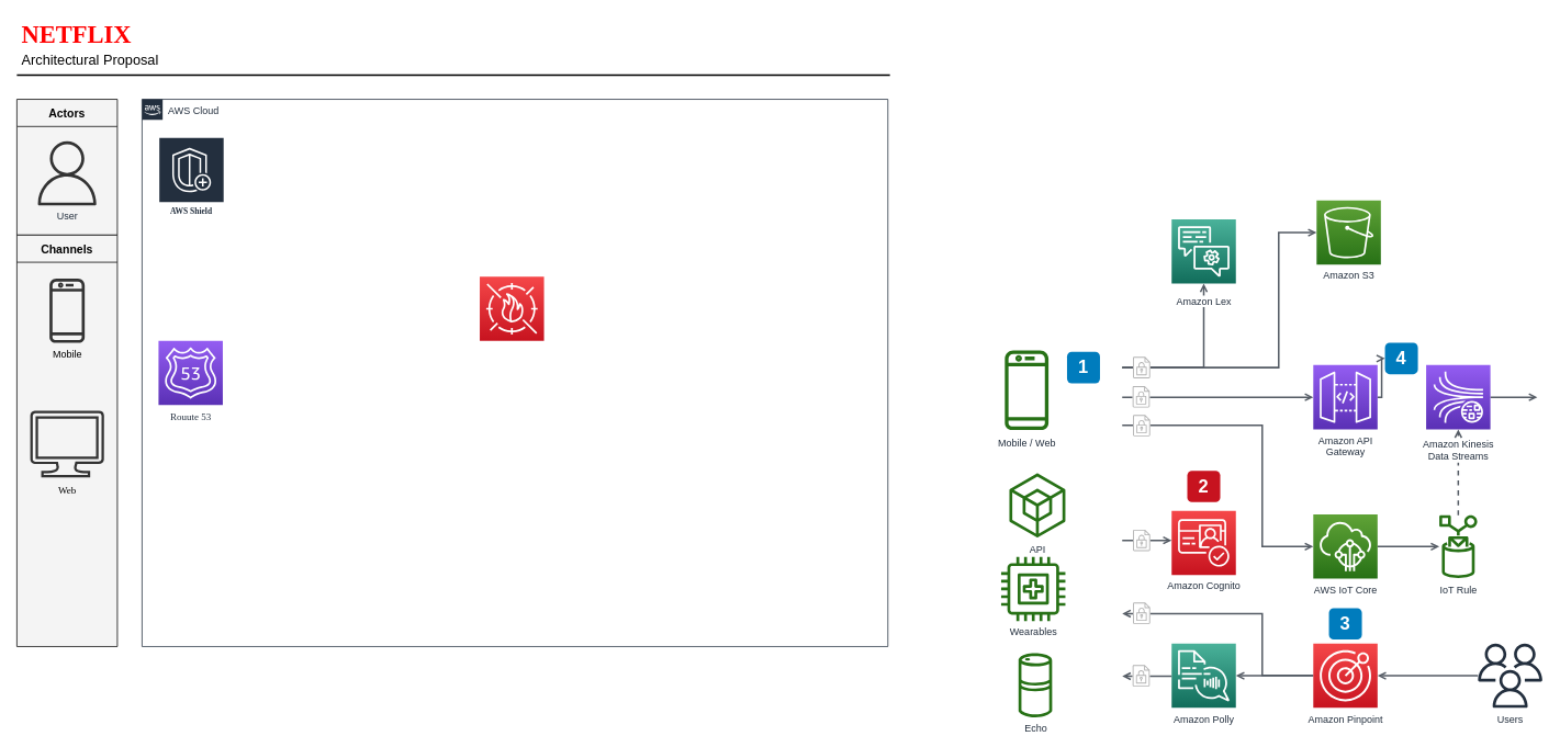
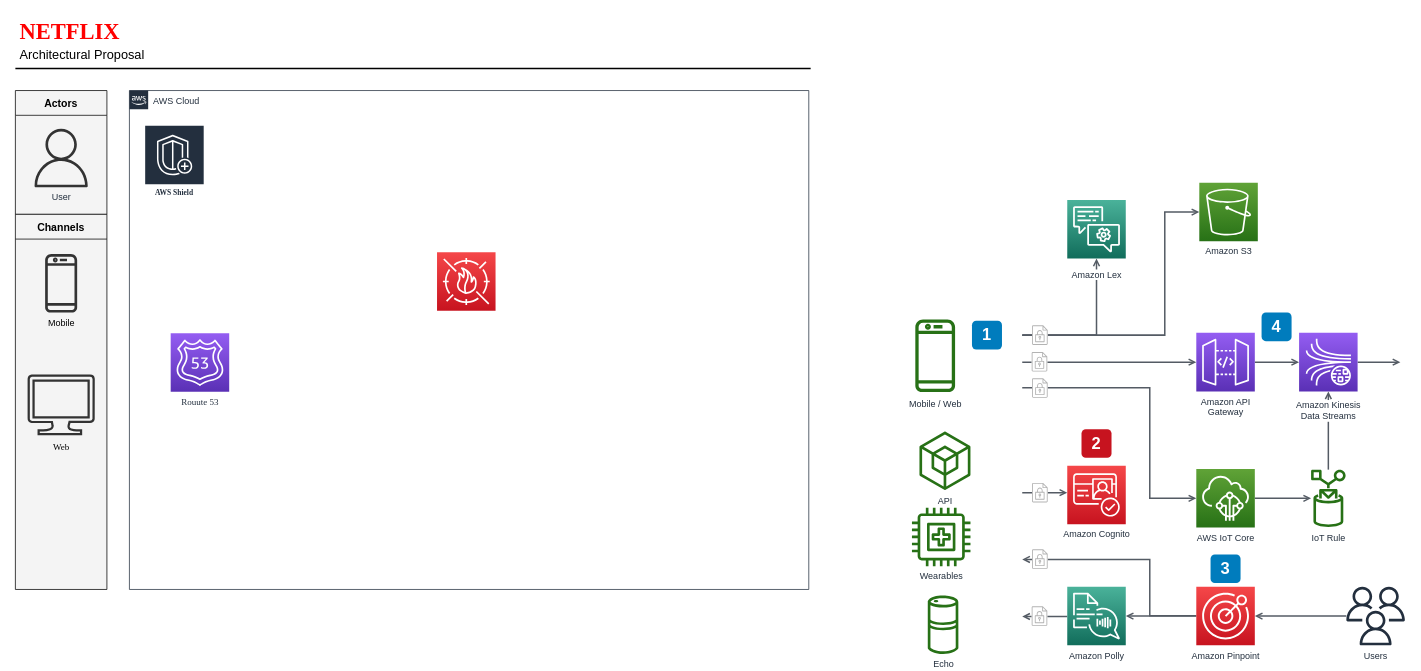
  <mxCell id="0" />
  <mxCell id="1" parent="0" />
  <mxCell id="2" value="AWS Cloud" style="points=[[0,0],[0.25,0],[0.5,0],[0.75,0],[1,0],[1,0.25],[1,0.5],[1,0.75],[1,1],[0.75,1],[0.5,1],[0.25,1],[0,1],[0,0.75],[0,0.5],[0,0.25]];outlineConnect=0;gradientColor=none;html=1;whiteSpace=wrap;fontSize=12;fontStyle=0;shape=mxgraph.aws4.group;grIcon=mxgraph.aws4.group_aws_cloud_alt;strokeColor=#232F3E;fillColor=none;verticalAlign=top;align=left;spacingLeft=30;fontColor=#232F3E;dashed=0;container=1;pointerEvents=0;collapsible=0;recursiveResize=0;" parent="1" vertex="1"><mxGeometry x="172" y="120" width="905.5" height="665" as="geometry" /></mxCell>
  <mxCell id="3" value="AWS Shield" style="sketch=0;outlineConnect=0;fontColor=#232F3E;gradientColor=none;strokeColor=#ffffff;fillColor=#232F3E;dashed=0;verticalLabelPosition=middle;verticalAlign=bottom;align=center;html=1;whiteSpace=wrap;fontSize=10;fontStyle=1;spacing=3;shape=mxgraph.aws4.productIcon;prIcon=mxgraph.aws4.shield;labelBorderColor=none;fillStyle=auto;strokeWidth=3;fontFamily=Tahoma;" vertex="1" parent="2"><mxGeometry x="20" y="46" width="80" height="100" as="geometry" /></mxCell>
- <mxCell id="4" value="Rouute 53" style="sketch=0;points=[[0,0,0],[0.25,0,0],[0.5,0,0],[0.75,0,0],[1,0,0],[0,1,0],[0.25,1,0],[0.5,1,0],[0.75,1,0],[1,1,0],[0,0.25,0],[0,0.5,0],[0,0.75,0],[1,0.25,0],[1,0.5,0],[1,0.75,0]];outlineConnect=0;fontColor=#232F3E;gradientColor=#945DF2;gradientDirection=north;fillColor=#5A30B5;strokeColor=#ffffff;dashed=0;verticalLabelPosition=bottom;verticalAlign=top;align=center;html=1;fontSize=12;fontStyle=0;aspect=fixed;shape=mxgraph.aws4.resourceIcon;resIcon=mxgraph.aws4.route_53;labelBorderColor=none;fillStyle=auto;strokeWidth=3;fontFamily=Tahoma;" vertex="1" parent="2"><mxGeometry x="20" y="293.5" width="78" height="78" as="geometry" /></mxCell>
+ <mxCell id="4" value="Rouute 53" style="sketch=0;points=[[0,0,0],[0.25,0,0],[0.5,0,0],[0.75,0,0],[1,0,0],[0,1,0],[0.25,1,0],[0.5,1,0],[0.75,1,0],[1,1,0],[0,0.25,0],[0,0.5,0],[0,0.75,0],[1,0.25,0],[1,0.5,0],[1,0.75,0]];outlineConnect=0;fontColor=#232F3E;gradientColor=#945DF2;gradientDirection=north;fillColor=#5A30B5;strokeColor=#ffffff;dashed=0;verticalLabelPosition=bottom;verticalAlign=top;align=center;html=1;fontSize=12;fontStyle=0;aspect=fixed;shape=mxgraph.aws4.resourceIcon;resIcon=mxgraph.aws4.route_53;labelBorderColor=none;fillStyle=auto;strokeWidth=3;fontFamily=Tahoma;" vertex="1" parent="2"><mxGeometry x="55" y="323.5" width="78" height="78" as="geometry" /></mxCell>
  <mxCell id="5" value="" style="sketch=0;points=[[0,0,0],[0.25,0,0],[0.5,0,0],[0.75,0,0],[1,0,0],[0,1,0],[0.25,1,0],[0.5,1,0],[0.75,1,0],[1,1,0],[0,0.25,0],[0,0.5,0],[0,0.75,0],[1,0.25,0],[1,0.5,0],[1,0.75,0]];outlineConnect=0;fontColor=#232F3E;gradientColor=#F54749;gradientDirection=north;fillColor=#C7131F;strokeColor=#ffffff;dashed=0;verticalLabelPosition=bottom;verticalAlign=top;align=center;html=1;fontSize=12;fontStyle=0;aspect=fixed;shape=mxgraph.aws4.resourceIcon;resIcon=mxgraph.aws4.waf;labelBorderColor=none;fillStyle=auto;strokeWidth=3;fontFamily=Tahoma;" vertex="1" parent="2"><mxGeometry x="410" y="215.5" width="78" height="78" as="geometry" /></mxCell>
  <mxCell id="6" value="&lt;font color=&quot;#ff0000&quot;&gt;NETFLIX&lt;/font&gt;" style="text;html=1;resizable=0;points=[];autosize=1;align=left;verticalAlign=top;spacingTop=-4;fontSize=30;fontStyle=1;fontFamily=Tahoma;" parent="1" vertex="1"><mxGeometry x="24" y="20.5" width="150" height="50" as="geometry" /></mxCell>
  <mxCell id="7" value="&lt;span style=&quot;font-size: 17px;&quot;&gt;Architectural Proposal&amp;nbsp;&lt;/span&gt;" style="text;html=1;resizable=0;points=[];autosize=1;align=left;verticalAlign=top;spacingTop=-4;fontSize=17;" parent="1" vertex="1"><mxGeometry x="24" y="59.5" width="190" height="30" as="geometry" /></mxCell>
  <mxCell id="8" value="" style="line;strokeWidth=2;html=1;fontSize=14;" parent="1" vertex="1"><mxGeometry x="20" y="85.5" width="1060" height="10" as="geometry" /></mxCell>
  <mxCell id="9" style="edgeStyle=elbowEdgeStyle;rounded=0;orthogonalLoop=1;jettySize=auto;html=1;endArrow=open;endFill=0;strokeColor=#545B64;strokeWidth=2;fontSize=14;" edge="1" parent="1" target="28"><mxGeometry relative="1" as="geometry"><mxPoint x="1362" y="446" as="sourcePoint" /><Array as="points"><mxPoint x="1461" y="386" /></Array></mxGeometry></mxCell>
  <mxCell id="10" style="edgeStyle=elbowEdgeStyle;rounded=0;orthogonalLoop=1;jettySize=auto;html=1;endArrow=open;endFill=0;strokeColor=#545B64;strokeWidth=2;fontSize=14;" edge="1" parent="1" target="30"><mxGeometry relative="1" as="geometry"><mxPoint x="1362" y="482" as="sourcePoint" /></mxGeometry></mxCell>
- <mxCell id="11" value="" style="edgeStyle=elbowEdgeStyle;rounded=0;orthogonalLoop=1;jettySize=auto;html=1;endArrow=open;endFill=0;strokeColor=#545B64;strokeWidth=2;fontSize=14;" edge="1" parent="1" source="30" target="27"><mxGeometry relative="1" as="geometry" /></mxCell>
+ <mxCell id="11" value="" style="edgeStyle=elbowEdgeStyle;rounded=0;orthogonalLoop=1;jettySize=auto;html=1;endArrow=open;endFill=0;strokeColor=#545B64;strokeWidth=2;fontSize=14;" edge="1" parent="1" source="30" target="31"><mxGeometry relative="1" as="geometry" /></mxCell>
  <mxCell id="12" value="" style="edgeStyle=elbowEdgeStyle;rounded=0;orthogonalLoop=1;jettySize=auto;html=1;endArrow=open;endFill=0;strokeColor=#545B64;strokeWidth=2;fontSize=14;" edge="1" parent="1" source="31"><mxGeometry relative="1" as="geometry"><mxPoint x="1866.001" y="482" as="targetPoint" /></mxGeometry></mxCell>
  <mxCell id="13" value="" style="edgeStyle=elbowEdgeStyle;rounded=0;orthogonalLoop=1;jettySize=auto;html=1;endArrow=open;endFill=0;strokeColor=#545B64;strokeWidth=2;fontSize=14;elbow=vertical;" edge="1" parent="1" source="33"><mxGeometry relative="1" as="geometry"><mxPoint x="1362" y="821" as="targetPoint" /></mxGeometry></mxCell>
  <mxCell id="14" value="" style="edgeStyle=elbowEdgeStyle;rounded=0;orthogonalLoop=1;jettySize=auto;html=1;endArrow=open;endFill=0;strokeColor=#545B64;strokeWidth=2;fontSize=14;" edge="1" parent="1" source="34" target="36"><mxGeometry relative="1" as="geometry" /></mxCell>
  <mxCell id="15" value="" style="edgeStyle=elbowEdgeStyle;rounded=0;orthogonalLoop=1;jettySize=auto;html=1;endArrow=open;endFill=0;strokeColor=#545B64;strokeWidth=2;fontSize=14;" edge="1" parent="1"><mxGeometry relative="1" as="geometry"><mxPoint x="1594" y="820" as="sourcePoint" /><mxPoint x="1362" y="745" as="targetPoint" /><Array as="points"><mxPoint x="1532" y="785" /></Array></mxGeometry></mxCell>
  <mxCell id="16" value="" style="edgeStyle=elbowEdgeStyle;rounded=0;orthogonalLoop=1;jettySize=auto;html=1;endArrow=open;endFill=0;strokeColor=#545B64;strokeWidth=2;fontSize=14;" edge="1" parent="1"><mxGeometry relative="1" as="geometry"><mxPoint x="1594" y="820.5" as="sourcePoint" /><mxPoint x="1500" y="820.5" as="targetPoint" /></mxGeometry></mxCell>
- <mxCell id="17" value="" style="edgeStyle=elbowEdgeStyle;rounded=0;orthogonalLoop=1;jettySize=auto;html=1;endArrow=open;endFill=0;strokeColor=#545B64;strokeWidth=2;fontSize=14;dashed=1;" edge="1" parent="1" source="36" target="31"><mxGeometry relative="1" as="geometry" /></mxCell>
+ <mxCell id="17" value="" style="edgeStyle=elbowEdgeStyle;rounded=0;orthogonalLoop=1;jettySize=auto;html=1;endArrow=open;endFill=0;strokeColor=#545B64;strokeWidth=2;fontSize=14;" edge="1" parent="1" source="36" target="31"><mxGeometry relative="1" as="geometry" /></mxCell>
  <mxCell id="18" value="" style="edgeStyle=elbowEdgeStyle;rounded=0;orthogonalLoop=1;jettySize=auto;html=1;endArrow=open;endFill=0;strokeColor=#545B64;strokeWidth=2;fontSize=14;" edge="1" parent="1" source="37" target="35"><mxGeometry relative="1" as="geometry" /></mxCell>
  <mxCell id="19" style="edgeStyle=elbowEdgeStyle;rounded=0;orthogonalLoop=1;jettySize=auto;html=1;endArrow=open;endFill=0;strokeColor=#545B64;strokeWidth=2;fontSize=14;exitX=1;exitY=0.5;exitDx=0;exitDy=0;elbow=vertical;" edge="1" parent="1" target="32"><mxGeometry relative="1" as="geometry"><mxPoint x="1362" y="656" as="sourcePoint" /><mxPoint x="1604" y="492" as="targetPoint" /></mxGeometry></mxCell>
  <mxCell id="20" style="edgeStyle=elbowEdgeStyle;rounded=0;orthogonalLoop=1;jettySize=auto;html=1;endArrow=open;endFill=0;strokeColor=#545B64;strokeWidth=2;fontSize=14;" edge="1" parent="1" target="34"><mxGeometry relative="1" as="geometry"><mxPoint x="1362" y="516" as="sourcePoint" /><mxPoint x="1604" y="492" as="targetPoint" /><Array as="points"><mxPoint x="1532" y="576" /></Array></mxGeometry></mxCell>
  <mxCell id="21" style="edgeStyle=elbowEdgeStyle;rounded=0;orthogonalLoop=1;jettySize=auto;html=1;endArrow=open;endFill=0;strokeColor=#545B64;strokeWidth=2;fontSize=14;" edge="1" parent="1" target="29"><mxGeometry relative="1" as="geometry"><mxPoint x="1362" y="446" as="sourcePoint" /><mxPoint x="1471" y="354" as="targetPoint" /><Array as="points"><mxPoint x="1552" y="376" /></Array></mxGeometry></mxCell>
  <mxCell id="22" value="Mobile / Web" style="outlineConnect=0;fontColor=#232F3E;gradientColor=none;strokeColor=none;fillColor=#277116;dashed=0;verticalLabelPosition=bottom;verticalAlign=top;align=center;html=1;fontSize=12;fontStyle=0;shape=mxgraph.aws4.mobile_client;labelBackgroundColor=none;" vertex="1" parent="1"><mxGeometry x="1219.5" y="423.5" width="53" height="100" as="geometry" /></mxCell>
  <mxCell id="23" value="Wearables" style="outlineConnect=0;fontColor=#232F3E;gradientColor=none;fillColor=#277116;strokeColor=none;dashed=0;verticalLabelPosition=bottom;verticalAlign=top;align=center;html=1;fontSize=12;fontStyle=0;aspect=fixed;pointerEvents=1;shape=mxgraph.aws4.medical_emergency;labelBackgroundColor=none;" vertex="1" parent="1"><mxGeometry x="1215" y="676" width="78" height="78" as="geometry" /></mxCell>
  <mxCell id="24" value="Echo" style="outlineConnect=0;fontColor=#232F3E;gradientColor=none;fillColor=#277116;strokeColor=none;dashed=0;verticalLabelPosition=bottom;verticalAlign=top;align=center;html=1;fontSize=12;fontStyle=0;aspect=fixed;pointerEvents=1;shape=mxgraph.aws4.echo;labelBackgroundColor=none;" vertex="1" parent="1"><mxGeometry x="1236" y="793" width="41" height="78" as="geometry" /></mxCell>
  <mxCell id="25" value="API" style="outlineConnect=0;fontColor=#232F3E;gradientColor=none;fillColor=#277116;strokeColor=none;dashed=0;verticalLabelPosition=bottom;verticalAlign=top;align=center;html=1;fontSize=12;fontStyle=0;aspect=fixed;pointerEvents=1;shape=mxgraph.aws4.external_sdk;labelBackgroundColor=none;" vertex="1" parent="1"><mxGeometry x="1225" y="574.5" width="68" height="78" as="geometry" /></mxCell>
  <mxCell id="26" value="1" style="rounded=1;whiteSpace=wrap;html=1;fillColor=#007CBD;strokeColor=none;fontColor=#FFFFFF;fontStyle=1;fontSize=22;labelBackgroundColor=none;" vertex="1" parent="1"><mxGeometry x="1295" y="427" width="40" height="38" as="geometry" /></mxCell>
  <mxCell id="27" value="4" style="rounded=1;whiteSpace=wrap;html=1;fillColor=#007CBD;strokeColor=none;fontColor=#FFFFFF;fontStyle=1;fontSize=22;labelBackgroundColor=none;" vertex="1" parent="1"><mxGeometry x="1681" y="416" width="40" height="38" as="geometry" /></mxCell>
  <mxCell id="28" value="Amazon Lex" style="outlineConnect=0;fontColor=#232F3E;gradientColor=#4AB29A;gradientDirection=north;fillColor=#116D5B;strokeColor=#ffffff;dashed=0;verticalLabelPosition=bottom;verticalAlign=top;align=center;html=1;fontSize=12;fontStyle=0;aspect=fixed;shape=mxgraph.aws4.resourceIcon;resIcon=mxgraph.aws4.lex;labelBackgroundColor=#ffffff;spacingTop=8;" vertex="1" parent="1"><mxGeometry x="1422" y="266" width="78" height="78" as="geometry" /></mxCell>
  <mxCell id="29" value="Amazon S3" style="outlineConnect=0;fontColor=#232F3E;gradientColor=#60A337;gradientDirection=north;fillColor=#277116;strokeColor=#ffffff;dashed=0;verticalLabelPosition=bottom;verticalAlign=top;align=center;html=1;fontSize=12;fontStyle=0;aspect=fixed;shape=mxgraph.aws4.resourceIcon;resIcon=mxgraph.aws4.s3;labelBackgroundColor=none;" vertex="1" parent="1"><mxGeometry x="1598" y="243" width="78" height="78" as="geometry" /></mxCell>
  <mxCell id="30" value="Amazon API&lt;br&gt;Gateway&lt;br&gt;" style="outlineConnect=0;fontColor=#232F3E;gradientColor=#945DF2;gradientDirection=north;fillColor=#5A30B5;strokeColor=#ffffff;dashed=0;verticalLabelPosition=bottom;verticalAlign=top;align=center;html=1;fontSize=12;fontStyle=0;aspect=fixed;shape=mxgraph.aws4.resourceIcon;resIcon=mxgraph.aws4.api_gateway;labelBackgroundColor=none;" vertex="1" parent="1"><mxGeometry x="1594" y="443" width="78" height="78" as="geometry" /></mxCell>
  <mxCell id="31" value="Amazon Kinesis&lt;br&gt;Data Streams&lt;br&gt;" style="outlineConnect=0;fontColor=#232F3E;gradientColor=#945DF2;gradientDirection=north;fillColor=#5A30B5;strokeColor=#ffffff;dashed=0;verticalLabelPosition=bottom;verticalAlign=top;align=center;html=1;fontSize=12;fontStyle=0;aspect=fixed;shape=mxgraph.aws4.resourceIcon;resIcon=mxgraph.aws4.kinesis_data_streams;labelBackgroundColor=#ffffff;spacingTop=5;" vertex="1" parent="1"><mxGeometry x="1731" y="443" width="78" height="78" as="geometry" /></mxCell>
  <mxCell id="32" value="Amazon Cognito" style="outlineConnect=0;fontColor=#232F3E;gradientColor=#F54749;gradientDirection=north;fillColor=#C7131F;strokeColor=#ffffff;dashed=0;verticalLabelPosition=bottom;verticalAlign=top;align=center;html=1;fontSize=12;fontStyle=0;aspect=fixed;shape=mxgraph.aws4.resourceIcon;resIcon=mxgraph.aws4.cognito;labelBackgroundColor=none;" vertex="1" parent="1"><mxGeometry x="1422" y="620" width="78" height="78" as="geometry" /></mxCell>
  <mxCell id="33" value="Amazon Polly" style="outlineConnect=0;fontColor=#232F3E;gradientColor=#4AB29A;gradientDirection=north;fillColor=#116D5B;strokeColor=#ffffff;dashed=0;verticalLabelPosition=bottom;verticalAlign=top;align=center;html=1;fontSize=12;fontStyle=0;aspect=fixed;shape=mxgraph.aws4.resourceIcon;resIcon=mxgraph.aws4.polly;labelBackgroundColor=none;" vertex="1" parent="1"><mxGeometry x="1422" y="781.5" width="78" height="78" as="geometry" /></mxCell>
  <mxCell id="34" value="AWS IoT Core" style="outlineConnect=0;fontColor=#232F3E;gradientColor=#60A337;gradientDirection=north;fillColor=#277116;strokeColor=#ffffff;dashed=0;verticalLabelPosition=bottom;verticalAlign=top;align=center;html=1;fontSize=12;fontStyle=0;aspect=fixed;shape=mxgraph.aws4.resourceIcon;resIcon=mxgraph.aws4.iot_core;labelBackgroundColor=none;" vertex="1" parent="1"><mxGeometry x="1594" y="624.5" width="78" height="78" as="geometry" /></mxCell>
  <mxCell id="35" value="Amazon Pinpoint" style="outlineConnect=0;fontColor=#232F3E;gradientColor=#F54749;gradientDirection=north;fillColor=#C7131F;strokeColor=#ffffff;dashed=0;verticalLabelPosition=bottom;verticalAlign=top;align=center;html=1;fontSize=12;fontStyle=0;aspect=fixed;shape=mxgraph.aws4.resourceIcon;resIcon=mxgraph.aws4.pinpoint;labelBackgroundColor=none;" vertex="1" parent="1"><mxGeometry x="1594" y="781.5" width="78" height="78" as="geometry" /></mxCell>
  <mxCell id="36" value="IoT Rule" style="outlineConnect=0;fontColor=#232F3E;gradientColor=none;fillColor=#277116;strokeColor=none;dashed=0;verticalLabelPosition=bottom;verticalAlign=top;align=center;html=1;fontSize=12;fontStyle=0;aspect=fixed;pointerEvents=1;shape=mxgraph.aws4.rule;labelBackgroundColor=none;" vertex="1" parent="1"><mxGeometry x="1747" y="624.5" width="46" height="78" as="geometry" /></mxCell>
  <mxCell id="37" value="Users&lt;br&gt;" style="outlineConnect=0;fontColor=#232F3E;gradientColor=none;fillColor=#232F3E;strokeColor=none;dashed=0;verticalLabelPosition=bottom;verticalAlign=top;align=center;html=1;fontSize=12;fontStyle=0;aspect=fixed;pointerEvents=1;shape=mxgraph.aws4.users;labelBackgroundColor=none;" vertex="1" parent="1"><mxGeometry x="1794" y="781.5" width="78" height="78" as="geometry" /></mxCell>
  <mxCell id="38" value="2" style="rounded=1;whiteSpace=wrap;html=1;fillColor=#c7131f;strokeColor=none;fontColor=#FFFFFF;fontStyle=1;fontSize=22;labelBackgroundColor=none;" vertex="1" parent="1"><mxGeometry x="1441" y="571.5" width="40" height="38" as="geometry" /></mxCell>
  <mxCell id="39" value="3" style="rounded=1;whiteSpace=wrap;html=1;fillColor=#007CBD;strokeColor=none;fontColor=#FFFFFF;fontStyle=1;fontSize=22;labelBackgroundColor=none;" vertex="1" parent="1"><mxGeometry x="1613" y="738.5" width="40" height="38" as="geometry" /></mxCell>
  <mxCell id="40" value="" style="group" vertex="1" connectable="0" parent="1"><mxGeometry x="1374.5" y="807.5" width="21" height="26" as="geometry" /></mxCell>
  <mxCell id="41" value="" style="rounded=0;whiteSpace=wrap;html=1;labelBackgroundColor=#ffffff;fontSize=14;align=center;strokeColor=none;" vertex="1" parent="40"><mxGeometry width="21" height="26" as="geometry" /></mxCell>
  <mxCell id="42" value="" style="outlineConnect=0;fontColor=#232F3E;gradientColor=none;fillColor=#B3B3B3;strokeColor=none;dashed=0;verticalLabelPosition=bottom;verticalAlign=top;align=center;html=1;fontSize=12;fontStyle=0;aspect=fixed;pointerEvents=1;shape=mxgraph.aws4.encrypted_data;labelBackgroundColor=#ffffff;" vertex="1" parent="40"><mxGeometry width="21" height="26" as="geometry" /></mxCell>
  <mxCell id="43" value="" style="group" vertex="1" connectable="0" parent="1"><mxGeometry x="1375" y="731.5" width="21" height="26" as="geometry" /></mxCell>
  <mxCell id="44" value="" style="rounded=0;whiteSpace=wrap;html=1;labelBackgroundColor=#ffffff;fontSize=14;align=center;strokeColor=none;" vertex="1" parent="43"><mxGeometry width="21" height="26" as="geometry" /></mxCell>
  <mxCell id="45" value="" style="outlineConnect=0;fontColor=#232F3E;gradientColor=none;fillColor=#B3B3B3;strokeColor=none;dashed=0;verticalLabelPosition=bottom;verticalAlign=top;align=center;html=1;fontSize=12;fontStyle=0;aspect=fixed;pointerEvents=1;shape=mxgraph.aws4.encrypted_data;labelBackgroundColor=#ffffff;" vertex="1" parent="43"><mxGeometry width="21" height="26" as="geometry" /></mxCell>
  <mxCell id="46" value="" style="group" vertex="1" connectable="0" parent="1"><mxGeometry x="1375" y="643" width="21" height="26" as="geometry" /></mxCell>
  <mxCell id="47" value="" style="rounded=0;whiteSpace=wrap;html=1;labelBackgroundColor=#ffffff;fontSize=14;align=center;strokeColor=none;" vertex="1" parent="46"><mxGeometry width="21" height="26" as="geometry" /></mxCell>
  <mxCell id="48" value="" style="outlineConnect=0;fontColor=#232F3E;gradientColor=none;fillColor=#B3B3B3;strokeColor=none;dashed=0;verticalLabelPosition=bottom;verticalAlign=top;align=center;html=1;fontSize=12;fontStyle=0;aspect=fixed;pointerEvents=1;shape=mxgraph.aws4.encrypted_data;labelBackgroundColor=#ffffff;" vertex="1" parent="46"><mxGeometry width="21" height="26" as="geometry" /></mxCell>
  <mxCell id="49" value="" style="group" vertex="1" connectable="0" parent="1"><mxGeometry x="1375" y="503.5" width="21" height="26" as="geometry" /></mxCell>
  <mxCell id="50" value="" style="rounded=0;whiteSpace=wrap;html=1;labelBackgroundColor=#ffffff;fontSize=14;align=center;strokeColor=none;" vertex="1" parent="49"><mxGeometry width="21" height="26" as="geometry" /></mxCell>
  <mxCell id="51" value="" style="outlineConnect=0;fontColor=#232F3E;gradientColor=none;fillColor=#B3B3B3;strokeColor=none;dashed=0;verticalLabelPosition=bottom;verticalAlign=top;align=center;html=1;fontSize=12;fontStyle=0;aspect=fixed;pointerEvents=1;shape=mxgraph.aws4.encrypted_data;labelBackgroundColor=#ffffff;" vertex="1" parent="49"><mxGeometry width="21" height="26" as="geometry" /></mxCell>
  <mxCell id="52" value="" style="group" vertex="1" connectable="0" parent="1"><mxGeometry x="1374.5" y="468.5" width="21" height="26" as="geometry" /></mxCell>
  <mxCell id="53" value="" style="rounded=0;whiteSpace=wrap;html=1;labelBackgroundColor=#ffffff;fontSize=14;align=center;strokeColor=none;" vertex="1" parent="52"><mxGeometry width="21" height="26" as="geometry" /></mxCell>
  <mxCell id="54" value="" style="outlineConnect=0;fontColor=#232F3E;gradientColor=none;fillColor=#B3B3B3;strokeColor=none;dashed=0;verticalLabelPosition=bottom;verticalAlign=top;align=center;html=1;fontSize=12;fontStyle=0;aspect=fixed;pointerEvents=1;shape=mxgraph.aws4.encrypted_data;labelBackgroundColor=#ffffff;" vertex="1" parent="52"><mxGeometry width="21" height="26" as="geometry" /></mxCell>
  <mxCell id="55" value="" style="group" vertex="1" connectable="0" parent="1"><mxGeometry x="1375" y="433" width="21" height="26" as="geometry" /></mxCell>
  <mxCell id="56" value="" style="rounded=0;whiteSpace=wrap;html=1;labelBackgroundColor=#ffffff;fontSize=14;align=center;strokeColor=none;" vertex="1" parent="55"><mxGeometry width="21" height="26" as="geometry" /></mxCell>
  <mxCell id="57" value="" style="outlineConnect=0;fontColor=#232F3E;gradientColor=none;fillColor=#B3B3B3;strokeColor=none;dashed=0;verticalLabelPosition=bottom;verticalAlign=top;align=center;html=1;fontSize=12;fontStyle=0;aspect=fixed;pointerEvents=1;shape=mxgraph.aws4.encrypted_data;labelBackgroundColor=#ffffff;" vertex="1" parent="55"><mxGeometry width="21" height="26" as="geometry" /></mxCell>
  <mxCell id="58" value="Actors" style="swimlane;fontSize=14;align=center;swimlaneFillColor=#f4f4f4;fillColor=#f4f4f4;startSize=33;container=1;pointerEvents=0;collapsible=0;recursiveResize=0;" vertex="1" parent="1"><mxGeometry x="20" y="120" width="122" height="165" as="geometry" /></mxCell>
  <mxCell id="59" value="User" style="outlineConnect=0;fontColor=#232F3E;gradientColor=none;fillColor=#333333;strokeColor=none;dashed=0;verticalLabelPosition=bottom;verticalAlign=top;align=center;html=1;fontSize=12;fontStyle=0;aspect=fixed;pointerEvents=1;shape=mxgraph.aws4.user;labelBackgroundColor=none;strokeWidth=0;" vertex="1" parent="58"><mxGeometry x="22" y="51" width="78" height="78" as="geometry" /></mxCell>
  <mxCell id="60" value="Channels" style="swimlane;fontSize=14;align=center;swimlaneFillColor=#f4f4f4;fillColor=#f4f4f4;startSize=33;container=1;pointerEvents=0;collapsible=0;recursiveResize=0;" vertex="1" parent="1"><mxGeometry x="20" y="285" width="122" height="500" as="geometry" /></mxCell>
  <mxCell id="61" value="&lt;font color=&quot;#000000&quot;&gt;Mobile&lt;/font&gt;" style="outlineConnect=0;fontColor=#3333FF;gradientColor=none;strokeColor=none;fillColor=#333333;dashed=0;verticalLabelPosition=bottom;verticalAlign=top;align=center;html=1;fontSize=12;fontStyle=0;shape=mxgraph.aws4.mobile_client;labelBackgroundColor=none;labelBorderColor=none;" vertex="1" parent="60"><mxGeometry x="34.5" y="53" width="53" height="78" as="geometry" /></mxCell>
  <mxCell id="62" value="&lt;font style=&quot;font-size: 12px;&quot;&gt;Web&lt;/font&gt;" style="sketch=0;aspect=fixed;pointerEvents=1;shadow=0;dashed=0;html=1;strokeColor=#333333;labelPosition=center;verticalLabelPosition=bottom;verticalAlign=top;align=center;fillColor=none;shape=mxgraph.azure.computer;labelBorderColor=none;fillStyle=auto;strokeWidth=3;fontFamily=Tahoma;fontSize=17;fontColor=#000000;gradientColor=none;" vertex="1" parent="60"><mxGeometry x="17.66" y="215" width="86.67" height="78" as="geometry" /></mxCell>
